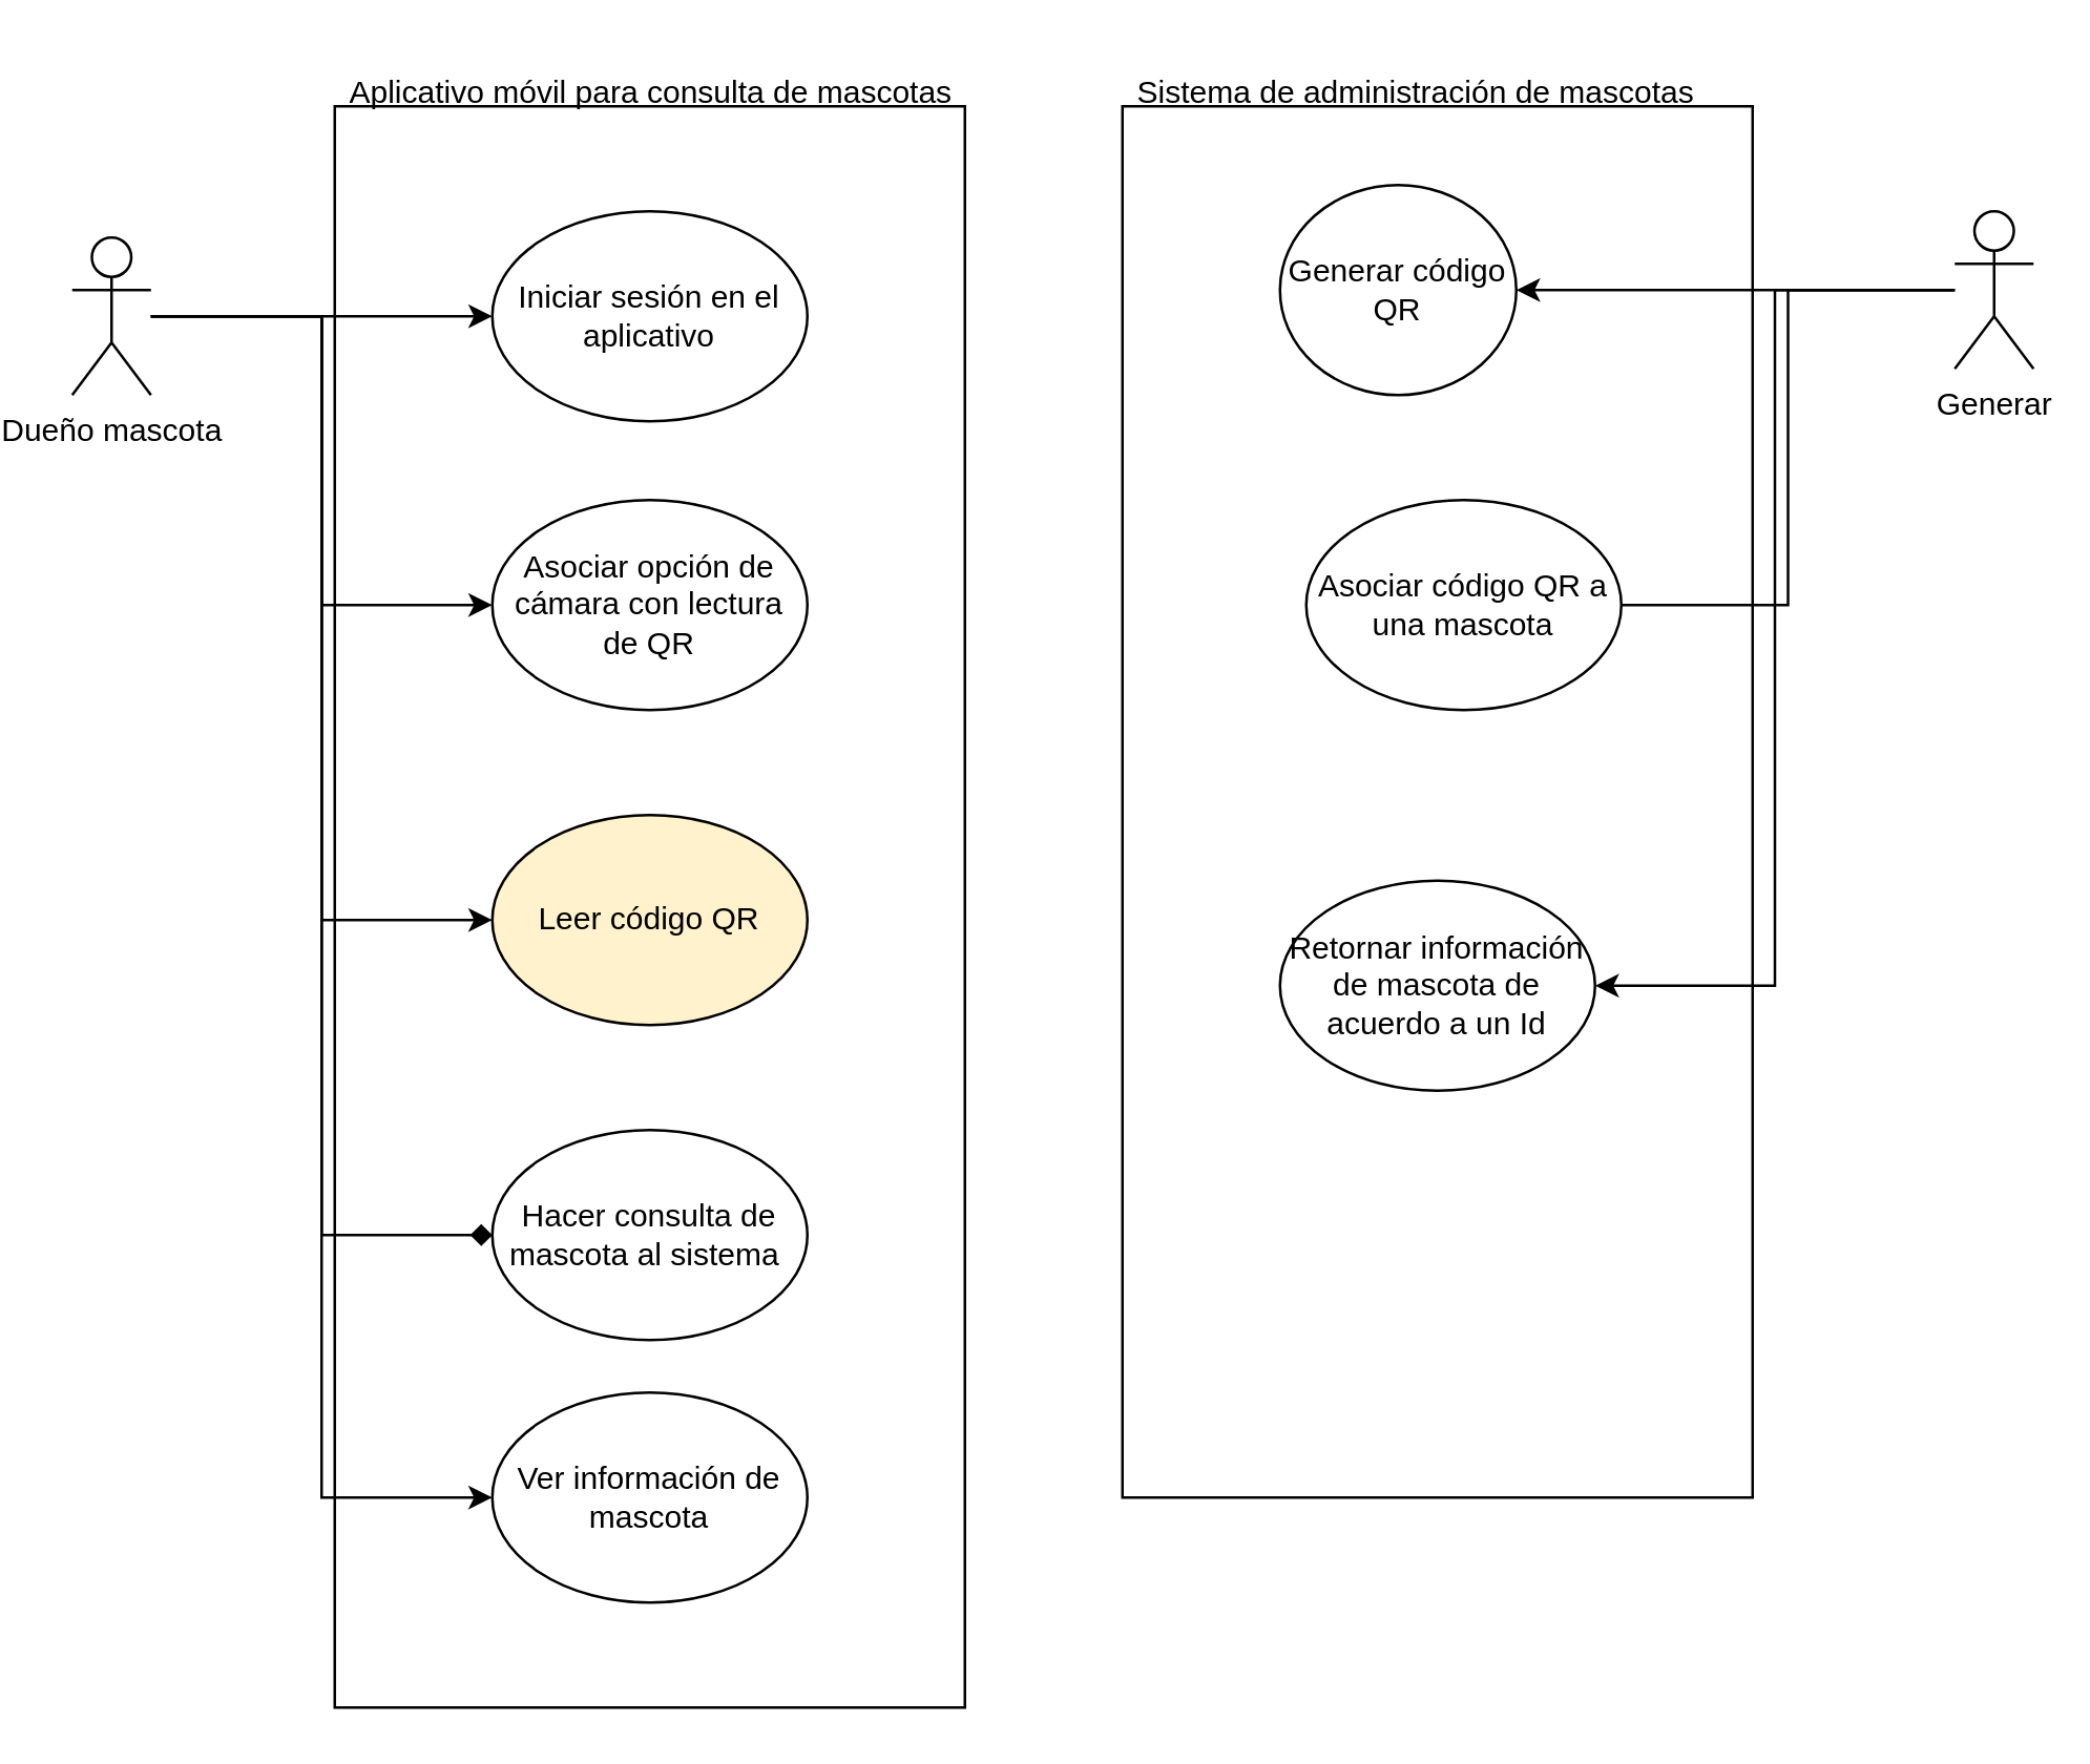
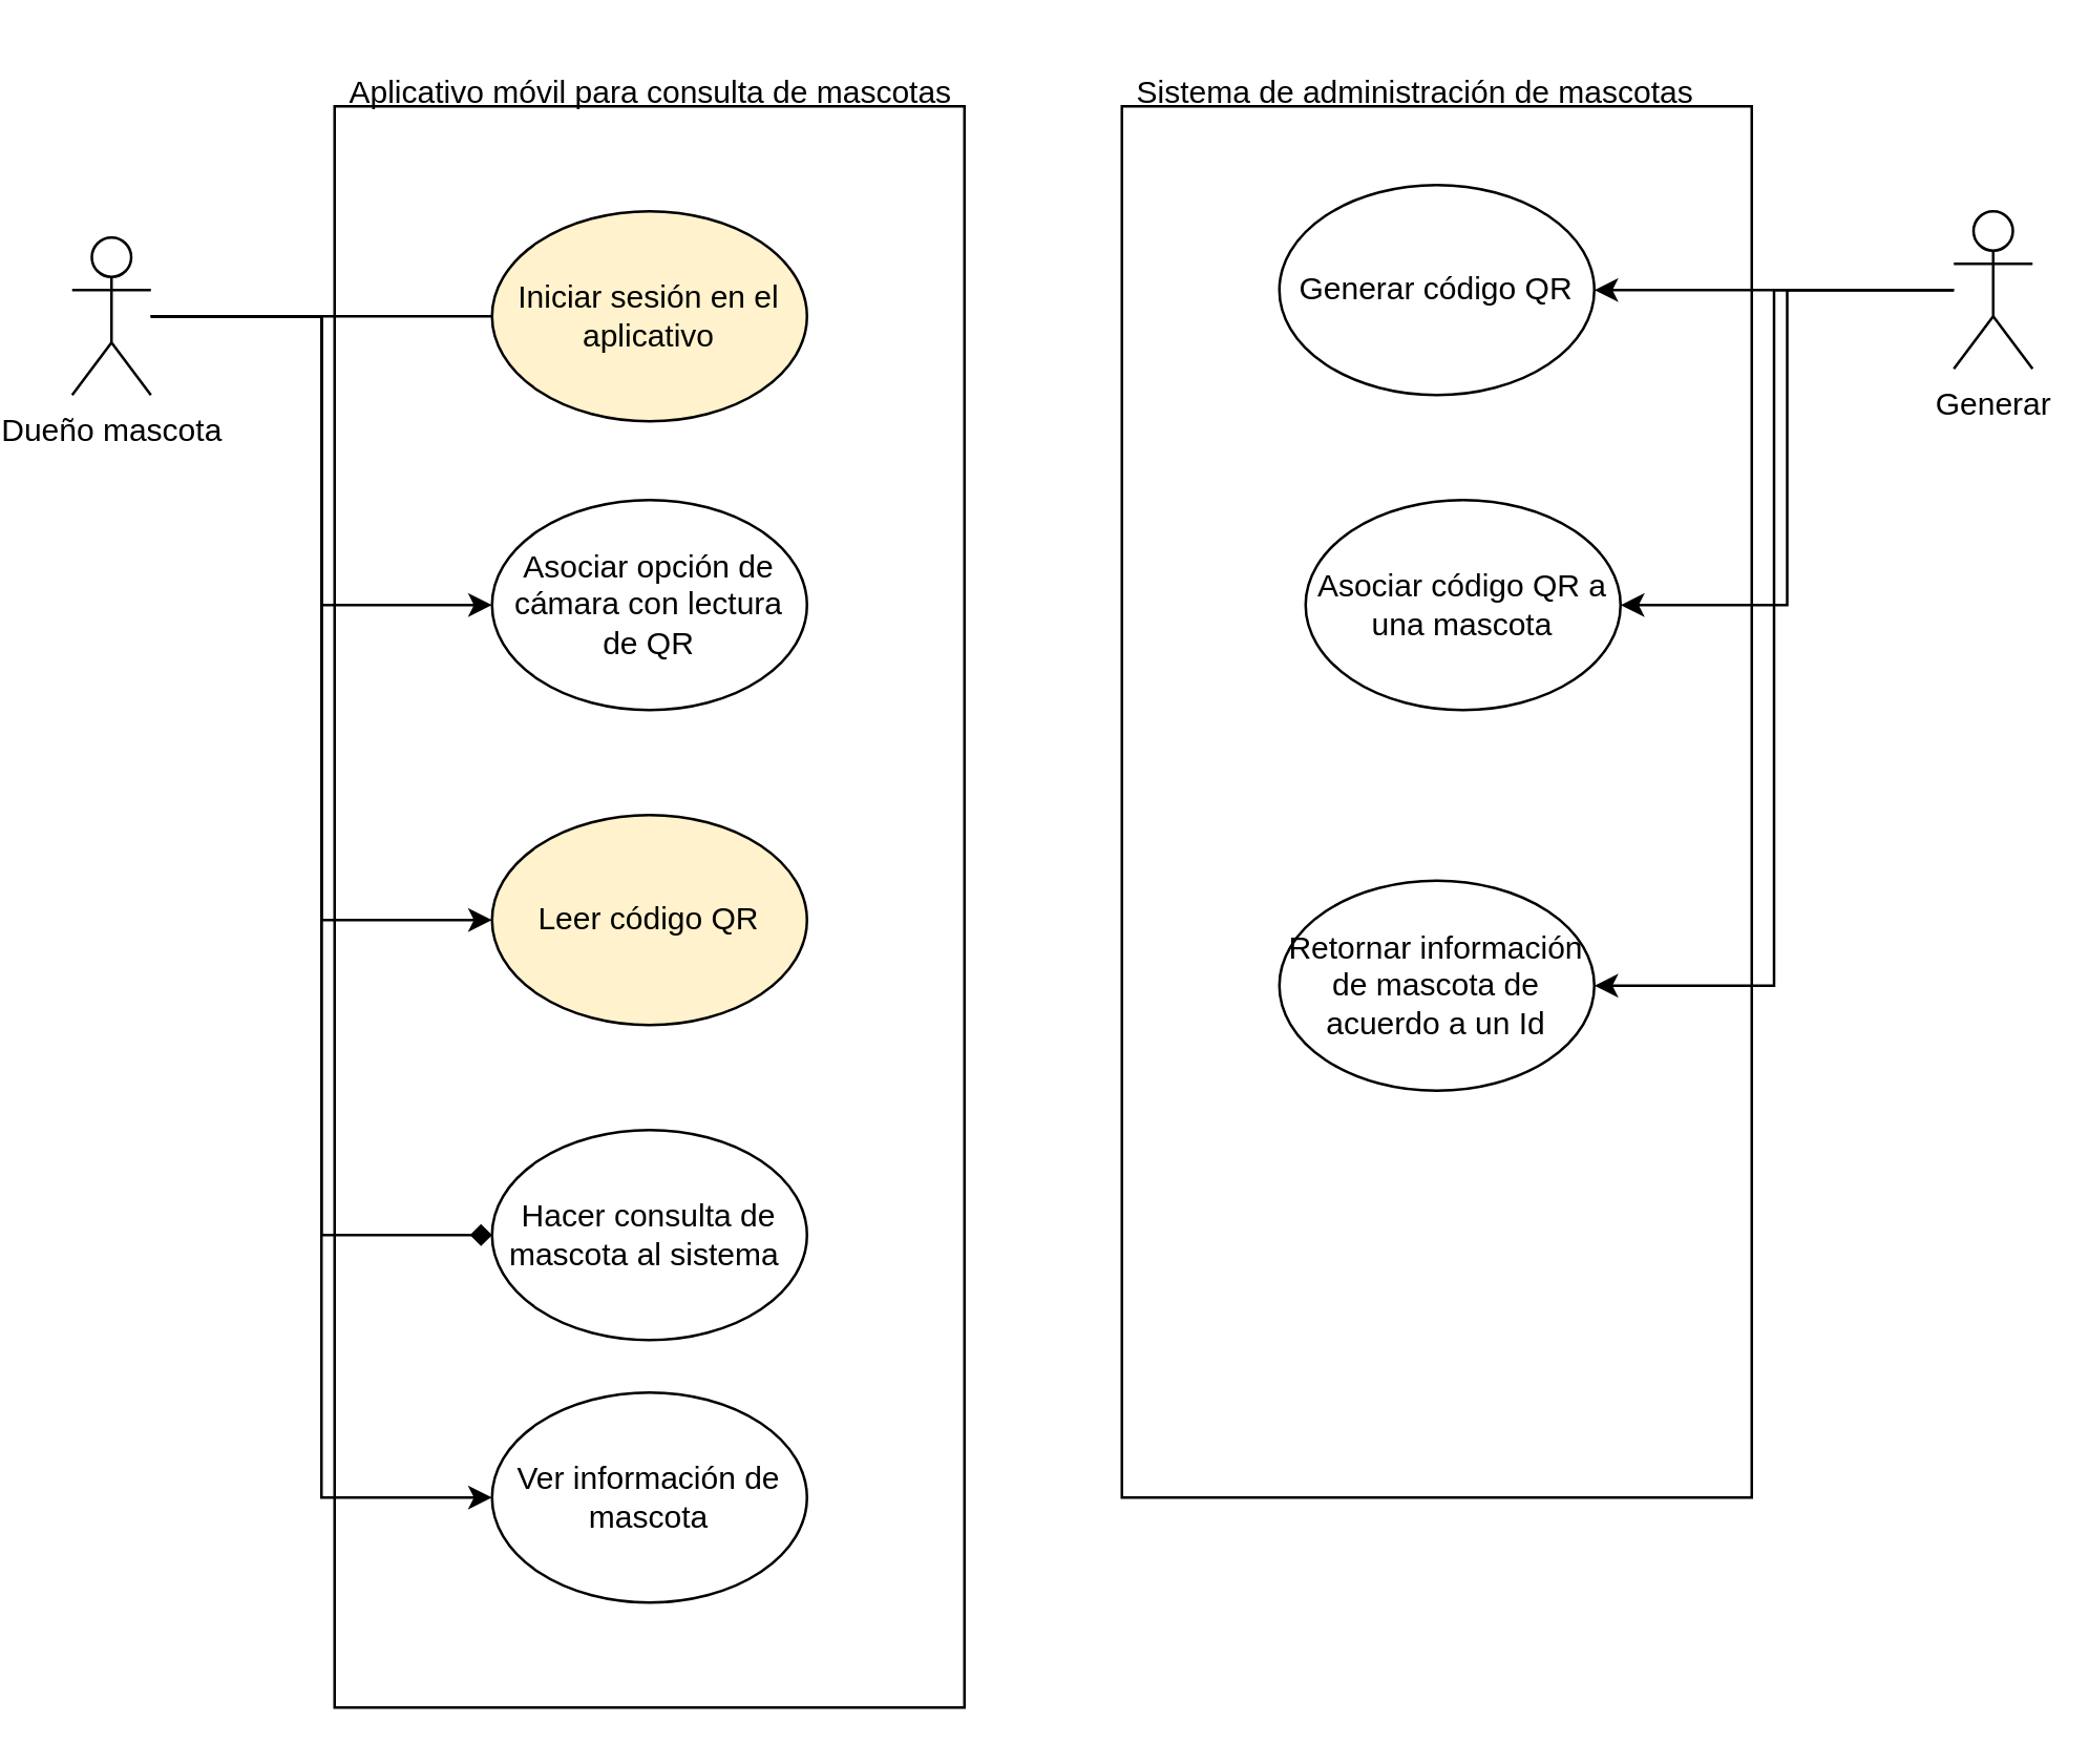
  <mxCell id="0" />
  <mxCell id="1" parent="0" />
  <mxCell id="2" value="" style="rounded=0;whiteSpace=wrap;html=1;" vertex="1" parent="1"><mxGeometry x="120" y="40" width="240" height="610" as="geometry" /></mxCell>
- <mxCell id="3" style="edgeStyle=orthogonalEdgeStyle;rounded=0;orthogonalLoop=1;jettySize=auto;html=1;entryX=0;entryY=0.5;entryDx=0;entryDy=0;" edge="1" parent="1" source="8" target="10"><mxGeometry relative="1" as="geometry" /></mxCell>
+ <mxCell id="3" style="edgeStyle=orthogonalEdgeStyle;rounded=0;orthogonalLoop=1;jettySize=auto;html=1;entryX=0;entryY=0.5;entryDx=0;entryDy=0;endArrow=none;" edge="1" parent="1" source="8" target="10"><mxGeometry relative="1" as="geometry" /></mxCell>
  <mxCell id="4" style="edgeStyle=orthogonalEdgeStyle;rounded=0;orthogonalLoop=1;jettySize=auto;html=1;entryX=0;entryY=0.5;entryDx=0;entryDy=0;" edge="1" parent="1" source="8" target="11"><mxGeometry relative="1" as="geometry" /></mxCell>
  <mxCell id="5" style="edgeStyle=orthogonalEdgeStyle;rounded=0;orthogonalLoop=1;jettySize=auto;html=1;entryX=0;entryY=0.5;entryDx=0;entryDy=0;" edge="1" parent="1" source="8" target="12"><mxGeometry relative="1" as="geometry" /></mxCell>
  <mxCell id="6" style="edgeStyle=orthogonalEdgeStyle;rounded=0;orthogonalLoop=1;jettySize=auto;html=1;entryX=0;entryY=0.5;entryDx=0;entryDy=0;" edge="1" parent="1" source="8" target="20"><mxGeometry relative="1" as="geometry" /></mxCell>
  <mxCell id="7" style="edgeStyle=orthogonalEdgeStyle;rounded=0;orthogonalLoop=1;jettySize=auto;html=1;entryX=0;entryY=0.5;entryDx=0;entryDy=0;endArrow=diamond;" edge="1" parent="1" source="8" target="23"><mxGeometry relative="1" as="geometry" /></mxCell>
  <mxCell id="8" value="Dueño mascota" style="shape=umlActor;verticalLabelPosition=bottom;verticalAlign=top;html=1;outlineConnect=0;" vertex="1" parent="1"><mxGeometry x="20" y="90" width="30" height="60" as="geometry" /></mxCell>
  <mxCell id="9" value="Aplicativo móvil para consulta de mascotas" style="text;strokeColor=none;fillColor=none;align=left;verticalAlign=middle;spacingLeft=4;spacingRight=4;overflow=hidden;points=[[0,0.5],[1,0.5]];portConstraint=eastwest;rotatable=0;whiteSpace=wrap;html=1;" vertex="1" parent="1"><mxGeometry x="120" y="20" width="260" height="30" as="geometry" /></mxCell>
- <mxCell id="10" value="Iniciar sesión en el aplicativo" style="ellipse;whiteSpace=wrap;html=1;" vertex="1" parent="1"><mxGeometry x="180" y="80" width="120" height="80" as="geometry" /></mxCell>
+ <mxCell id="10" value="Iniciar sesión en el aplicativo" style="ellipse;whiteSpace=wrap;html=1;fillColor=#fff2cc;" vertex="1" parent="1"><mxGeometry x="180" y="80" width="120" height="80" as="geometry" /></mxCell>
  <mxCell id="11" value="Asociar opción de cámara con lectura de QR" style="ellipse;whiteSpace=wrap;html=1;" vertex="1" parent="1"><mxGeometry x="180" y="190" width="120" height="80" as="geometry" /></mxCell>
  <mxCell id="12" value="Leer código QR" style="ellipse;whiteSpace=wrap;html=1;fillColor=#fff2cc;" vertex="1" parent="1"><mxGeometry x="180" y="310" width="120" height="80" as="geometry" /></mxCell>
  <mxCell id="13" value="" style="rounded=0;whiteSpace=wrap;html=1;" vertex="1" parent="1"><mxGeometry x="420" y="40" width="240" height="530" as="geometry" /></mxCell>
- <mxCell id="14" value="Generar código QR" style="ellipse;whiteSpace=wrap;html=1;" vertex="1" parent="1"><mxGeometry x="480" y="70" width="90" height="80" as="geometry" /></mxCell>
+ <mxCell id="14" value="Generar código QR" style="ellipse;whiteSpace=wrap;html=1;" vertex="1" parent="1"><mxGeometry x="480" y="70" width="120" height="80" as="geometry" /></mxCell>
  <mxCell id="15" style="edgeStyle=orthogonalEdgeStyle;rounded=0;orthogonalLoop=1;jettySize=auto;html=1;entryX=1;entryY=0.5;entryDx=0;entryDy=0;" edge="1" parent="1" source="18" target="14"><mxGeometry relative="1" as="geometry" /></mxCell>
- <mxCell id="16" style="edgeStyle=orthogonalEdgeStyle;rounded=0;orthogonalLoop=1;jettySize=auto;html=1;entryX=1;entryY=0.5;entryDx=0;entryDy=0;endArrow=none;" edge="1" parent="1" source="18" target="19"><mxGeometry relative="1" as="geometry" /></mxCell>
+ <mxCell id="16" style="edgeStyle=orthogonalEdgeStyle;rounded=0;orthogonalLoop=1;jettySize=auto;html=1;entryX=1;entryY=0.5;entryDx=0;entryDy=0;" edge="1" parent="1" source="18" target="19"><mxGeometry relative="1" as="geometry" /></mxCell>
  <mxCell id="17" style="edgeStyle=orthogonalEdgeStyle;rounded=0;orthogonalLoop=1;jettySize=auto;html=1;entryX=1;entryY=0.5;entryDx=0;entryDy=0;" edge="1" parent="1" source="18" target="21"><mxGeometry relative="1" as="geometry" /></mxCell>
  <mxCell id="18" value="Generar" style="shape=umlActor;verticalLabelPosition=bottom;verticalAlign=top;html=1;outlineConnect=0;" vertex="1" parent="1"><mxGeometry x="737" y="80" width="30" height="60" as="geometry" /></mxCell>
  <mxCell id="19" value="Asociar código QR a una mascota" style="ellipse;whiteSpace=wrap;html=1;" vertex="1" parent="1"><mxGeometry x="490" y="190" width="120" height="80" as="geometry" /></mxCell>
  <mxCell id="20" value="Ver información de mascota" style="ellipse;whiteSpace=wrap;html=1;" vertex="1" parent="1"><mxGeometry x="180" y="530" width="120" height="80" as="geometry" /></mxCell>
  <mxCell id="21" value="Retornar información de mascota de acuerdo a un Id" style="ellipse;whiteSpace=wrap;html=1;" vertex="1" parent="1"><mxGeometry x="480" y="335" width="120" height="80" as="geometry" /></mxCell>
  <mxCell id="22" value="Sistema de administración de mascotas" style="text;strokeColor=none;fillColor=none;align=left;verticalAlign=middle;spacingLeft=4;spacingRight=4;overflow=hidden;points=[[0,0.5],[1,0.5]];portConstraint=eastwest;rotatable=0;whiteSpace=wrap;html=1;" vertex="1" parent="1"><mxGeometry x="420" y="20" width="260" height="30" as="geometry" /></mxCell>
  <mxCell id="23" value="Hacer consulta de mascota al sistema&amp;nbsp;" style="ellipse;whiteSpace=wrap;html=1;" vertex="1" parent="1"><mxGeometry x="180" y="430" width="120" height="80" as="geometry" /></mxCell>
